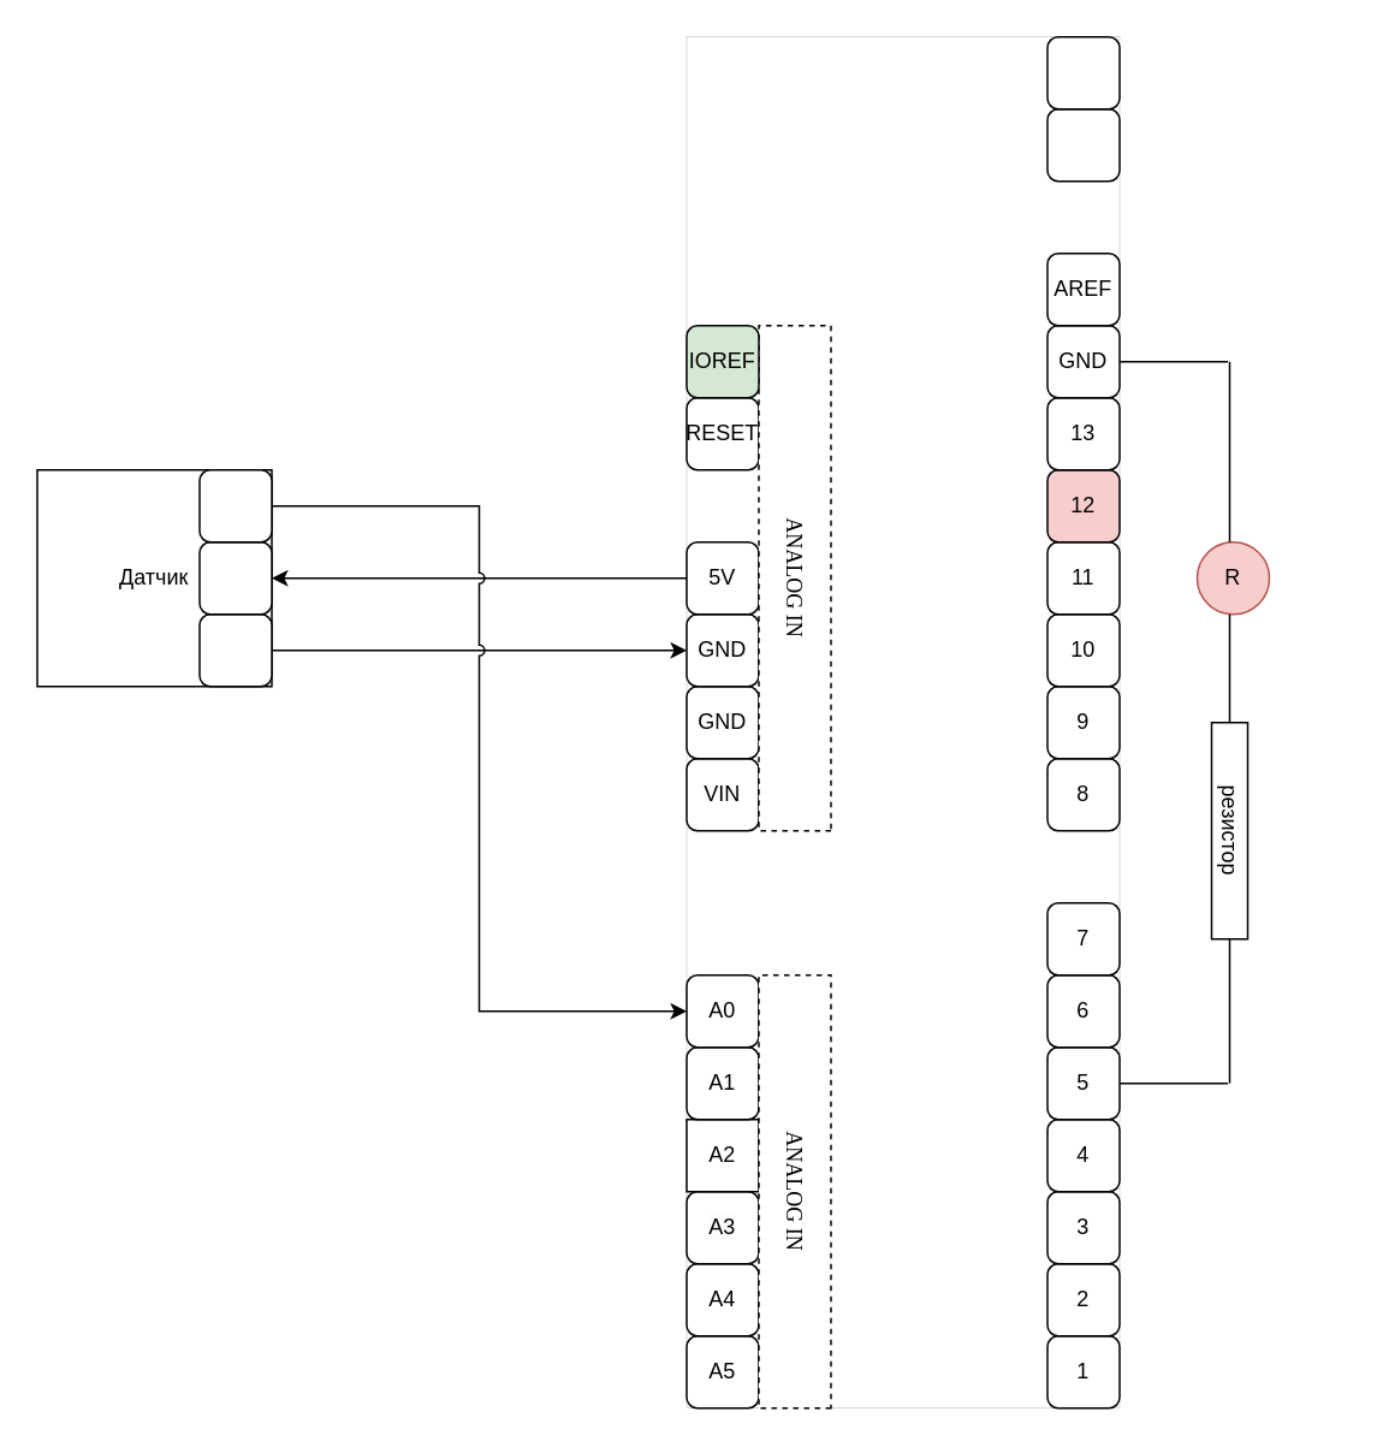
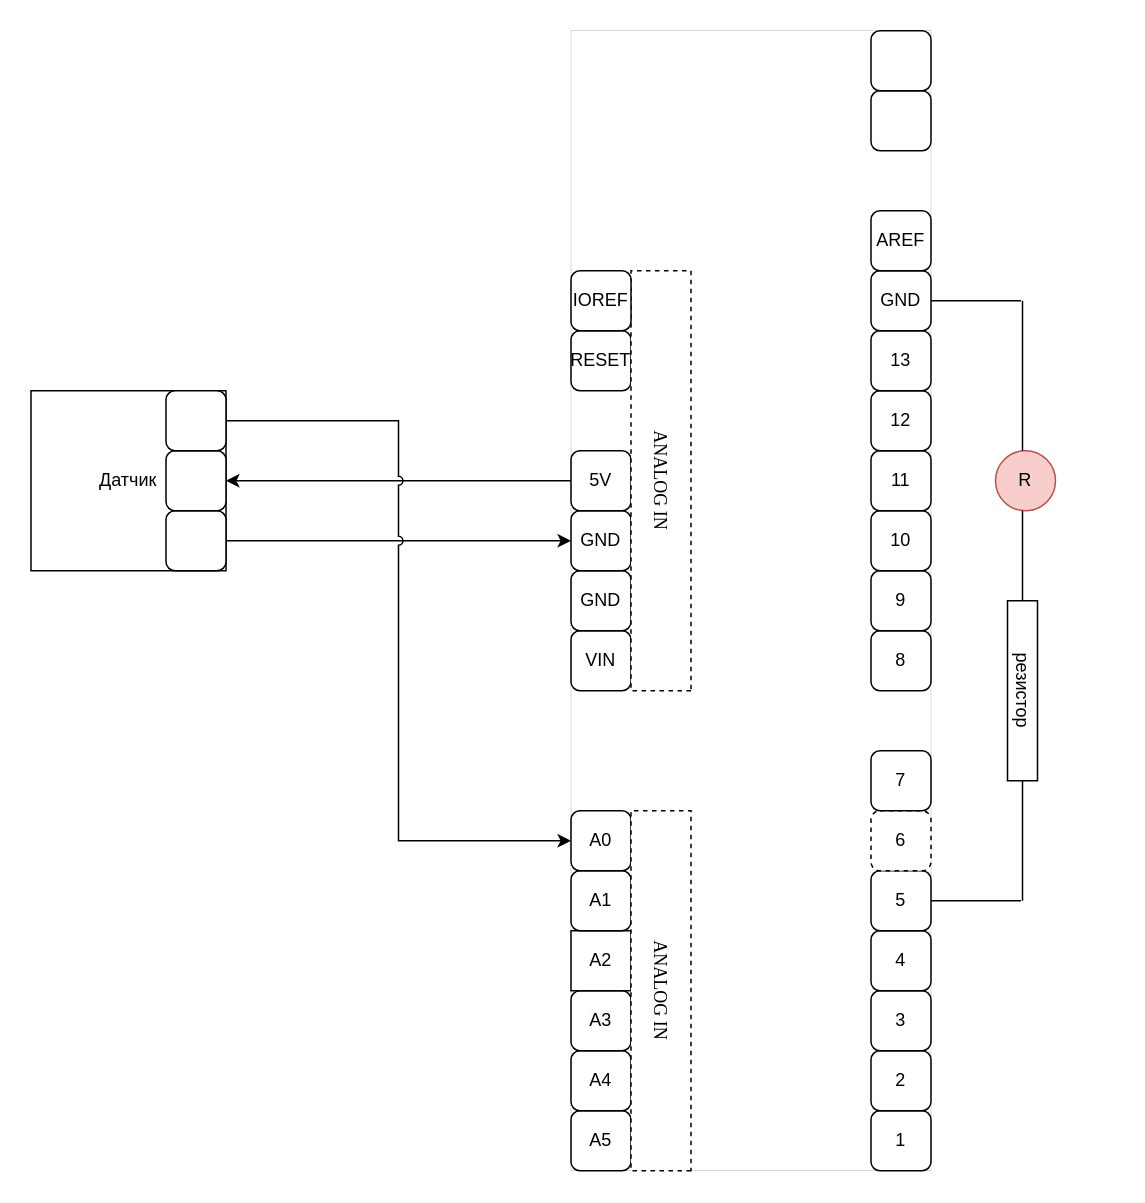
  <mxCell id="0" />
  <mxCell id="1" parent="0" />
  <mxCell id="2" value="" style="rounded=0;whiteSpace=wrap;html=1;strokeWidth=0.1;" parent="1" vertex="1"><mxGeometry x="380" y="20" width="240" height="760" as="geometry" /></mxCell>
  <mxCell id="3" value="1" style="rounded=1;whiteSpace=wrap;html=1;" parent="1" vertex="1"><mxGeometry x="580" y="740" width="40" height="40" as="geometry" /></mxCell>
  <mxCell id="4" value="2" style="rounded=1;whiteSpace=wrap;html=1;" parent="1" vertex="1"><mxGeometry x="580" y="700" width="40" height="40" as="geometry" /></mxCell>
  <mxCell id="5" value="3" style="rounded=1;whiteSpace=wrap;html=1;" parent="1" vertex="1"><mxGeometry x="580" y="660" width="40" height="40" as="geometry" /></mxCell>
  <mxCell id="6" value="4" style="rounded=1;whiteSpace=wrap;html=1;" parent="1" vertex="1"><mxGeometry x="580" y="620" width="40" height="40" as="geometry" /></mxCell>
  <mxCell id="7" value="5" style="rounded=1;whiteSpace=wrap;html=1;" parent="1" vertex="1"><mxGeometry x="580" y="580" width="40" height="40" as="geometry" /></mxCell>
- <mxCell id="8" value="6" style="rounded=1;whiteSpace=wrap;html=1;" parent="1" vertex="1"><mxGeometry x="580" y="540" width="40" height="40" as="geometry" /></mxCell>
+ <mxCell id="8" value="6" style="rounded=1;whiteSpace=wrap;html=1;dashed=1;" parent="1" vertex="1"><mxGeometry x="580" y="540" width="40" height="40" as="geometry" /></mxCell>
  <mxCell id="9" value="7" style="rounded=1;whiteSpace=wrap;html=1;" parent="1" vertex="1"><mxGeometry x="580" y="500" width="40" height="40" as="geometry" /></mxCell>
  <mxCell id="10" value="8" style="rounded=1;whiteSpace=wrap;html=1;" parent="1" vertex="1"><mxGeometry x="580" y="420" width="40" height="40" as="geometry" /></mxCell>
  <mxCell id="11" value="9" style="rounded=1;whiteSpace=wrap;html=1;" parent="1" vertex="1"><mxGeometry x="580" y="380" width="40" height="40" as="geometry" /></mxCell>
  <mxCell id="12" value="10" style="rounded=1;whiteSpace=wrap;html=1;" parent="1" vertex="1"><mxGeometry x="580" y="340" width="40" height="40" as="geometry" /></mxCell>
  <mxCell id="13" value="11" style="rounded=1;whiteSpace=wrap;html=1;" parent="1" vertex="1"><mxGeometry x="580" y="300" width="40" height="40" as="geometry" /></mxCell>
- <mxCell id="14" value="12" style="rounded=1;whiteSpace=wrap;html=1;fillColor=#f8cecc;" parent="1" vertex="1"><mxGeometry x="580" y="260" width="40" height="40" as="geometry" /></mxCell>
+ <mxCell id="14" value="12" style="rounded=1;whiteSpace=wrap;html=1;" parent="1" vertex="1"><mxGeometry x="580" y="260" width="40" height="40" as="geometry" /></mxCell>
  <mxCell id="15" value="13" style="rounded=1;whiteSpace=wrap;html=1;" parent="1" vertex="1"><mxGeometry x="580" y="220" width="40" height="40" as="geometry" /></mxCell>
  <mxCell id="16" value="GND" style="rounded=1;whiteSpace=wrap;html=1;" parent="1" vertex="1"><mxGeometry x="580" y="180" width="40" height="40" as="geometry" /></mxCell>
  <mxCell id="17" value="AREF" style="rounded=1;whiteSpace=wrap;html=1;" parent="1" vertex="1"><mxGeometry x="580" y="140" width="40" height="40" as="geometry" /></mxCell>
  <mxCell id="18" value="" style="rounded=1;whiteSpace=wrap;html=1;" parent="1" vertex="1"><mxGeometry x="580" y="60" width="40" height="40" as="geometry" /></mxCell>
  <mxCell id="19" value="" style="rounded=1;whiteSpace=wrap;html=1;" parent="1" vertex="1"><mxGeometry x="580" y="20" width="40" height="40" as="geometry" /></mxCell>
  <mxCell id="20" value="A5" style="rounded=1;whiteSpace=wrap;html=1;" parent="1" vertex="1"><mxGeometry x="380" y="740" width="40" height="40" as="geometry" /></mxCell>
  <mxCell id="21" value="A4" style="rounded=1;whiteSpace=wrap;html=1;" parent="1" vertex="1"><mxGeometry x="380" y="700" width="40" height="40" as="geometry" /></mxCell>
  <mxCell id="22" value="&lt;span style=&quot;color: rgb(0, 0, 0); font-family: Helvetica; font-size: 12px; font-style: normal; font-variant-ligatures: normal; font-variant-caps: normal; font-weight: 400; letter-spacing: normal; orphans: 2; text-align: center; text-indent: 0px; text-transform: none; widows: 2; word-spacing: 0px; -webkit-text-stroke-width: 0px; background-color: rgb(251, 251, 251); text-decoration-thickness: initial; text-decoration-style: initial; text-decoration-color: initial; float: none; display: inline !important;&quot;&gt;A3&lt;/span&gt;" style="rounded=1;whiteSpace=wrap;html=1;" parent="1" vertex="1"><mxGeometry x="380" y="660" width="40" height="40" as="geometry" /></mxCell>
  <mxCell id="23" value="A2" style="whiteSpace=wrap;html=1;rounded=0;" parent="1" vertex="1"><mxGeometry x="380" y="620" width="40" height="40" as="geometry" /></mxCell>
  <mxCell id="24" value="A1" style="rounded=1;whiteSpace=wrap;html=1;" parent="1" vertex="1"><mxGeometry x="380" y="580" width="40" height="40" as="geometry" /></mxCell>
  <mxCell id="25" value="A0" style="rounded=1;whiteSpace=wrap;html=1;" parent="1" vertex="1"><mxGeometry x="380" y="540" width="40" height="40" as="geometry" /></mxCell>
  <mxCell id="26" value="ANALOG IN" style="rounded=0;whiteSpace=wrap;html=1;strokeWidth=1;horizontal=0;rotation=-180;fontFamily=Lucida Console;strokeColor=#000000;dashed=1;" parent="1" vertex="1"><mxGeometry x="420" y="540" width="40" height="240" as="geometry" /></mxCell>
  <mxCell id="27" value="VIN" style="rounded=1;whiteSpace=wrap;html=1;" parent="1" vertex="1"><mxGeometry x="380" y="420" width="40" height="40" as="geometry" /></mxCell>
  <mxCell id="28" value="GND" style="rounded=1;whiteSpace=wrap;html=1;" parent="1" vertex="1"><mxGeometry x="380" y="380" width="40" height="40" as="geometry" /></mxCell>
  <mxCell id="29" value="GND" style="rounded=1;whiteSpace=wrap;html=1;" parent="1" vertex="1"><mxGeometry x="380" y="340" width="40" height="40" as="geometry" /></mxCell>
  <mxCell id="30" style="edgeStyle=orthogonalEdgeStyle;rounded=0;orthogonalLoop=1;jettySize=auto;html=1;exitX=0;exitY=0.5;exitDx=0;exitDy=0;entryX=1;entryY=0.5;entryDx=0;entryDy=0;" edge="1" parent="1" source="31" target="45"><mxGeometry relative="1" as="geometry" /></mxCell>
  <mxCell id="31" value="5V" style="rounded=1;whiteSpace=wrap;html=1;" parent="1" vertex="1"><mxGeometry x="380" y="300" width="40" height="40" as="geometry" /></mxCell>
  <mxCell id="32" value="RESET" style="rounded=1;whiteSpace=wrap;html=1;" parent="1" vertex="1"><mxGeometry x="380" y="220" width="40" height="40" as="geometry" /></mxCell>
  <mxCell id="33" value="ANALOG IN" style="rounded=0;whiteSpace=wrap;html=1;strokeWidth=1;horizontal=0;rotation=-180;fontFamily=Lucida Console;strokeColor=#000000;dashed=1;" parent="1" vertex="1"><mxGeometry x="420" y="180" width="40" height="280" as="geometry" /></mxCell>
- <mxCell id="34" value="IOREF" style="rounded=1;whiteSpace=wrap;html=1;fillColor=#d5e8d4;" parent="1" vertex="1"><mxGeometry x="380" y="180" width="40" height="40" as="geometry" /></mxCell>
+ <mxCell id="34" value="IOREF" style="rounded=1;whiteSpace=wrap;html=1;" parent="1" vertex="1"><mxGeometry x="380" y="180" width="40" height="40" as="geometry" /></mxCell>
  <mxCell id="35" value="резистор" style="rounded=0;whiteSpace=wrap;html=1;rotation=90;" parent="1" vertex="1"><mxGeometry x="621" y="450" width="120" height="20" as="geometry" /></mxCell>
  <mxCell id="36" value="R" style="ellipse;whiteSpace=wrap;html=1;fillColor=#f8cecc;strokeColor=#b85450;" parent="1" vertex="1"><mxGeometry x="663" y="300" width="40" height="40" as="geometry" /></mxCell>
  <mxCell id="37" value="" style="endArrow=none;html=1;rounded=0;exitX=1;exitY=0.5;exitDx=0;exitDy=0;" parent="1" source="16" edge="1"><mxGeometry width="50" height="50" relative="1" as="geometry"><mxPoint x="770" y="270.2" as="sourcePoint" /><mxPoint x="680" y="200" as="targetPoint" /></mxGeometry></mxCell>
  <mxCell id="38" value="" style="endArrow=none;html=1;rounded=0;entryX=0.5;entryY=0;entryDx=0;entryDy=0;" parent="1" edge="1"><mxGeometry width="50" height="50" relative="1" as="geometry"><mxPoint x="681" y="200" as="sourcePoint" /><mxPoint x="681" y="300" as="targetPoint" /></mxGeometry></mxCell>
  <mxCell id="39" value="" style="endArrow=none;html=1;rounded=0;exitX=0.5;exitY=1;exitDx=0;exitDy=0;entryX=0;entryY=0.5;entryDx=0;entryDy=0;" parent="1" target="35" edge="1"><mxGeometry width="50" height="50" relative="1" as="geometry"><mxPoint x="681" y="340" as="sourcePoint" /><mxPoint x="691" y="400" as="targetPoint" /></mxGeometry></mxCell>
  <mxCell id="40" value="" style="endArrow=none;html=1;rounded=0;entryX=1;entryY=0.5;entryDx=0;entryDy=0;" parent="1" target="35" edge="1"><mxGeometry width="50" height="50" relative="1" as="geometry"><mxPoint x="681" y="600" as="sourcePoint" /><mxPoint x="721" y="600" as="targetPoint" /></mxGeometry></mxCell>
  <mxCell id="41" value="" style="endArrow=none;html=1;rounded=0;entryX=1;entryY=0.5;entryDx=0;entryDy=0;" parent="1" target="7" edge="1"><mxGeometry width="50" height="50" relative="1" as="geometry"><mxPoint x="680" y="600" as="sourcePoint" /><mxPoint x="710" y="690" as="targetPoint" /></mxGeometry></mxCell>
  <mxCell id="42" value="Датчик" style="rounded=0;whiteSpace=wrap;html=1;" parent="1" vertex="1"><mxGeometry x="20" y="260" width="130" height="120" as="geometry" /></mxCell>
  <mxCell id="43" style="edgeStyle=orthogonalEdgeStyle;rounded=0;orthogonalLoop=1;jettySize=auto;html=1;exitX=1;exitY=0.5;exitDx=0;exitDy=0;entryX=0;entryY=0.5;entryDx=0;entryDy=0;" edge="1" parent="1" source="44" target="29"><mxGeometry relative="1" as="geometry" /></mxCell>
  <mxCell id="44" value="" style="rounded=1;whiteSpace=wrap;html=1;" vertex="1" parent="1"><mxGeometry x="110" y="340" width="40" height="40" as="geometry" /></mxCell>
  <mxCell id="45" value="" style="rounded=1;whiteSpace=wrap;html=1;" vertex="1" parent="1"><mxGeometry x="110" y="300" width="40" height="40" as="geometry" /></mxCell>
  <mxCell id="46" style="edgeStyle=orthogonalEdgeStyle;rounded=0;orthogonalLoop=1;jettySize=auto;html=1;exitX=1;exitY=0.5;exitDx=0;exitDy=0;entryX=0;entryY=0.5;entryDx=0;entryDy=0;jumpStyle=arc;" edge="1" parent="1" source="47" target="25"><mxGeometry relative="1" as="geometry" /></mxCell>
  <mxCell id="47" value="" style="rounded=1;whiteSpace=wrap;html=1;" vertex="1" parent="1"><mxGeometry x="110" y="260" width="40" height="40" as="geometry" /></mxCell>
